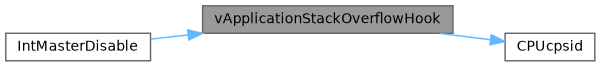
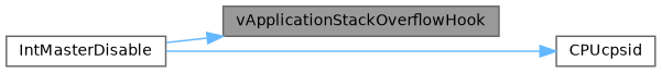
  digraph {
    rankdir=LR
    node [color=grey40 fillcolor=white fontname=Helvetica fontsize=10 shape=box style=filled]
    edge [color=steelblue1 fontname=Helvetica fontsize=10 labelfontname=Helvetica labelfontsize=10 style=solid]
    n1 [color=gray40 fillcolor=grey60 fontcolor=black height=0.2 label=vApplicationStackOverflowHook width=0.4]
    n2 [height=0.2 label=IntMasterDisable width=0.4]
    n3 [height=0.2 label=CPUcpsid width=0.4]
    n2 -> n1
-   n1 -> n3
+   n2 -> n3
  }
